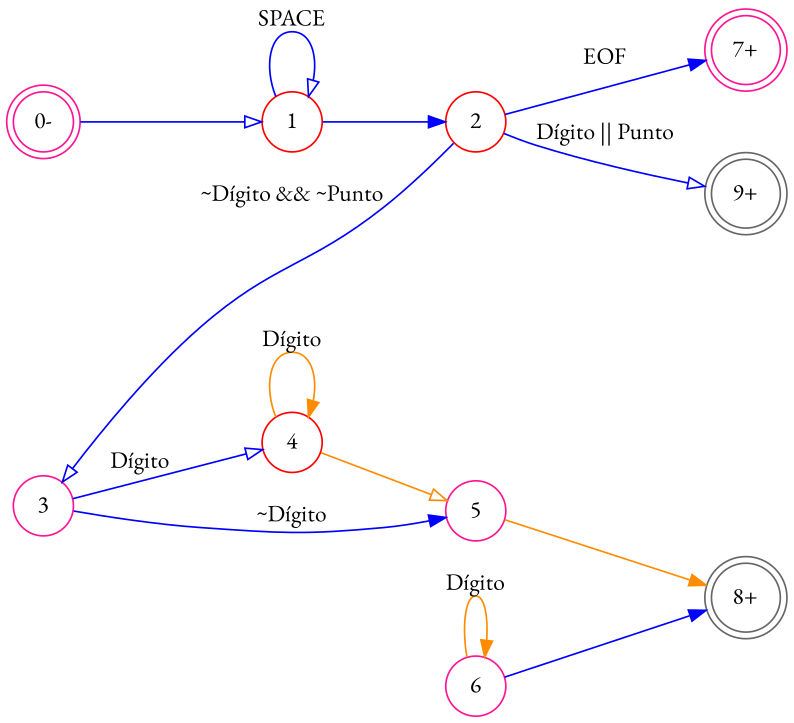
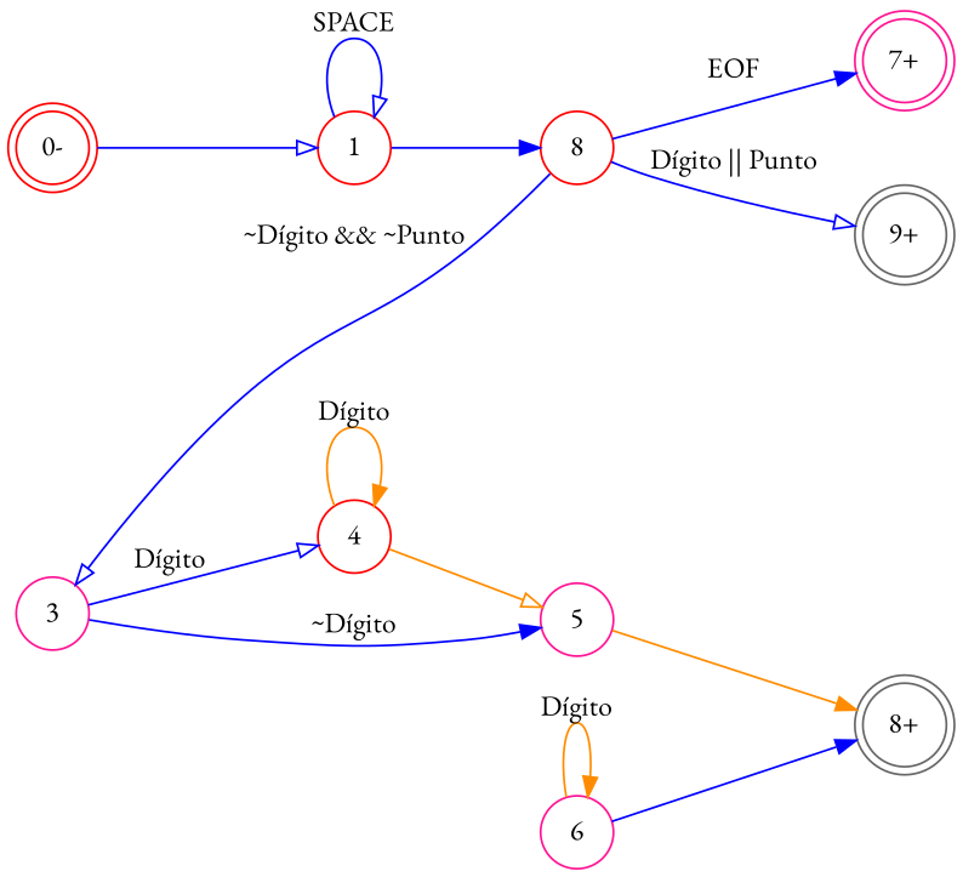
  digraph {
    fontname="EB Garamond"
    nodesep=0.5
    rankdir=LR
    node [color=deeppink fontname="EB Garamond" shape=circle]
    edge [arrowhead=normal color=blue fontname="EB Garamond"]
-   n1 [label="0-" peripheries=2]
+   n1 [color=red label="0-" peripheries=2]
    n2 [color=red label=1]
-   n3 [color=red label=2]
+   n3 [color=red label=8]
    n4 [label="7+" peripheries=2]
    n5 [color=gray40 label="9+" peripheries=2]
    n6 [label=3]
    n7 [color=red label=4]
    n8 [label=5]
    n9 [color=gray40 label="8+" peripheries=2]
    n10 [label=6]
    n1 -> n2 [arrowhead=onormal]
    n2 -> n2 [arrowhead=onormal label=SPACE]
    n2 -> n3
    n3 -> n4 [label=EOF]
    n3 -> n5 [arrowhead=onormal label="Dígito || Punto"]
    n3 -> n6 [arrowhead=onormal constraint=false label="~Dígito && ~Punto"]
    n6 -> n7 [arrowhead=onormal label="Dígito"]
    n6 -> n8 [label="~Dígito"]
    n7 -> n7 [color=darkorange label="Dígito"]
    n7 -> n8 [arrowhead=onormal color=darkorange]
    n8 -> n9 [color=darkorange]
    n10 -> n9
    n10 -> n10 [color=darkorange label="Dígito"]
  }
